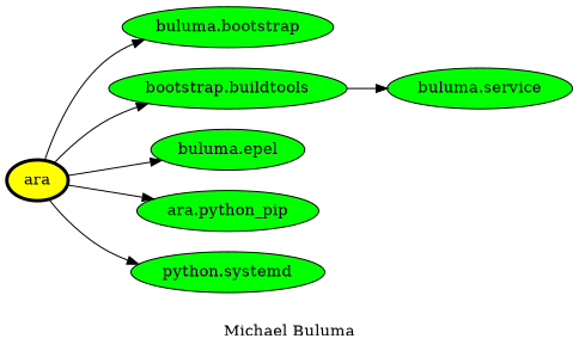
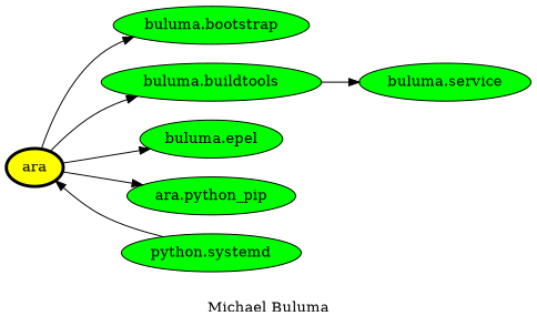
  digraph {
    label="Michael Buluma"
    rankdir=LR
    node [fillcolor=green style=filled]
    ara [fillcolor=yellow penwidth=3]
    "buluma.bootstrap"
-   "buluma.buildtools" [label="bootstrap.buildtools"]
+   "buluma.buildtools"
    "buluma.epel"
    n5 [label="ara.python_pip"]
    n6 [label="python.systemd"]
    "buluma.service"
    ara -> "buluma.bootstrap"
    ara -> "buluma.buildtools"
    ara -> "buluma.epel"
    ara -> n5
-   ara -> n6
+   n6 -> ara
    "buluma.buildtools" -> "buluma.service"
  }
